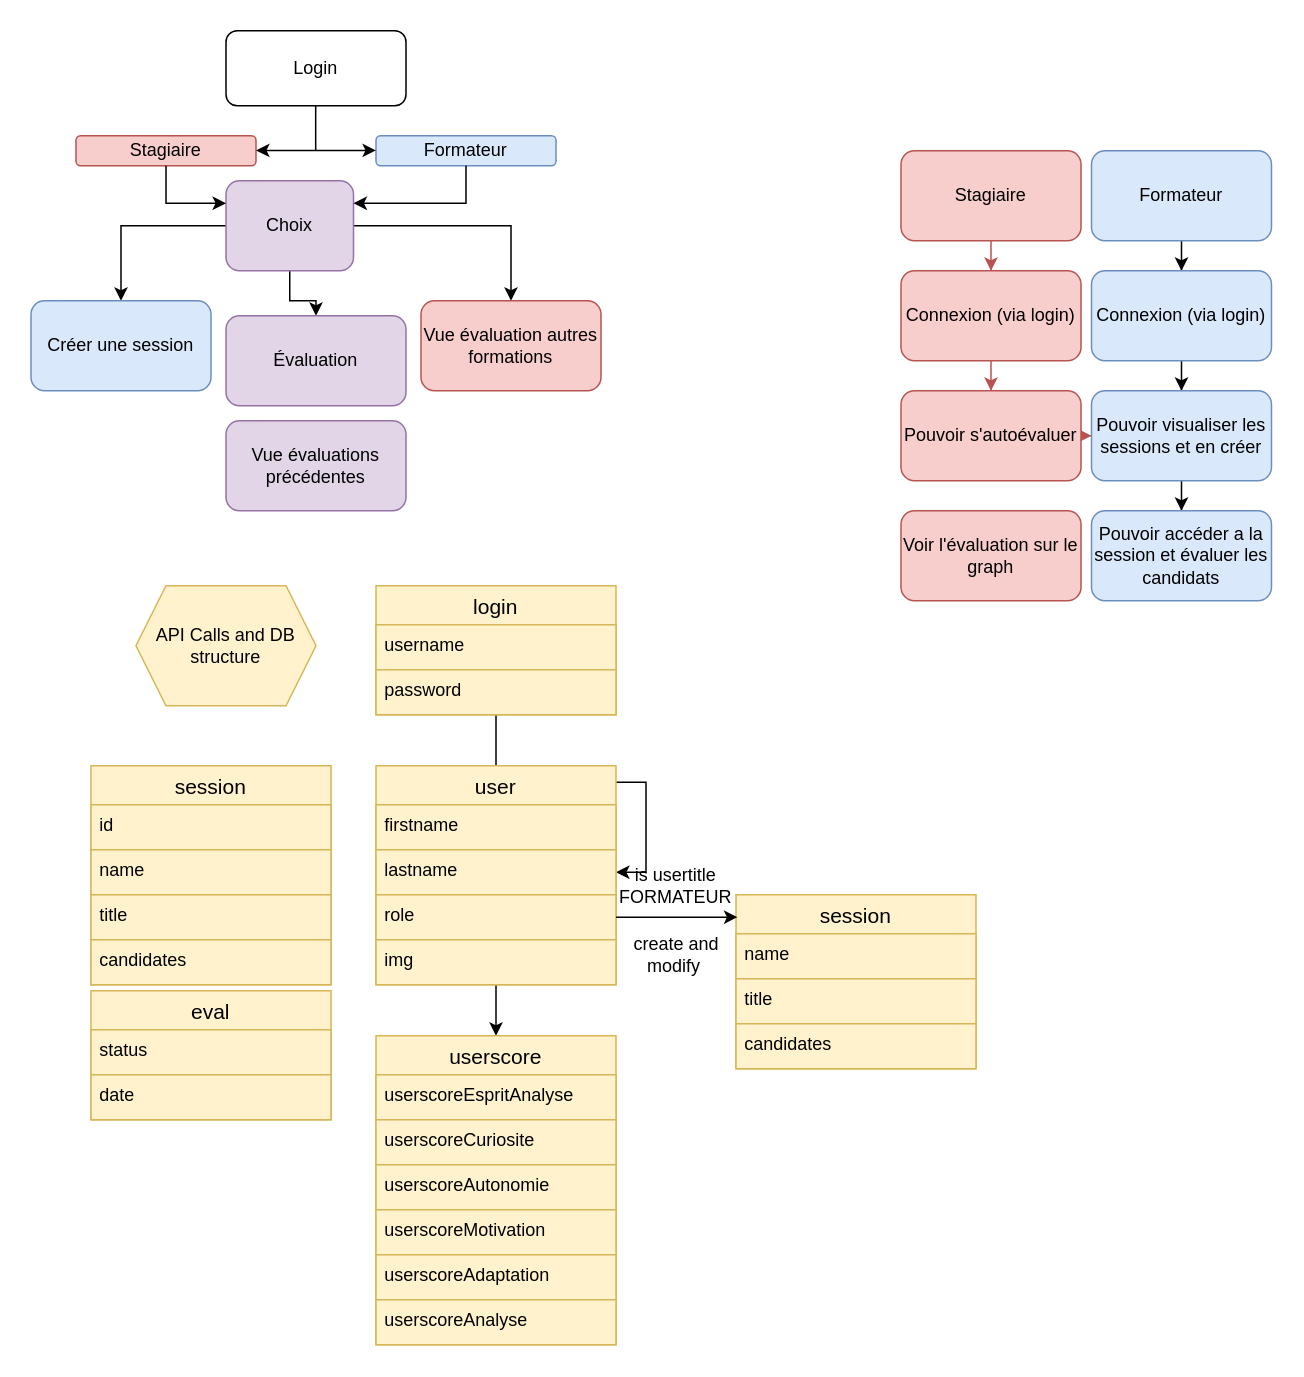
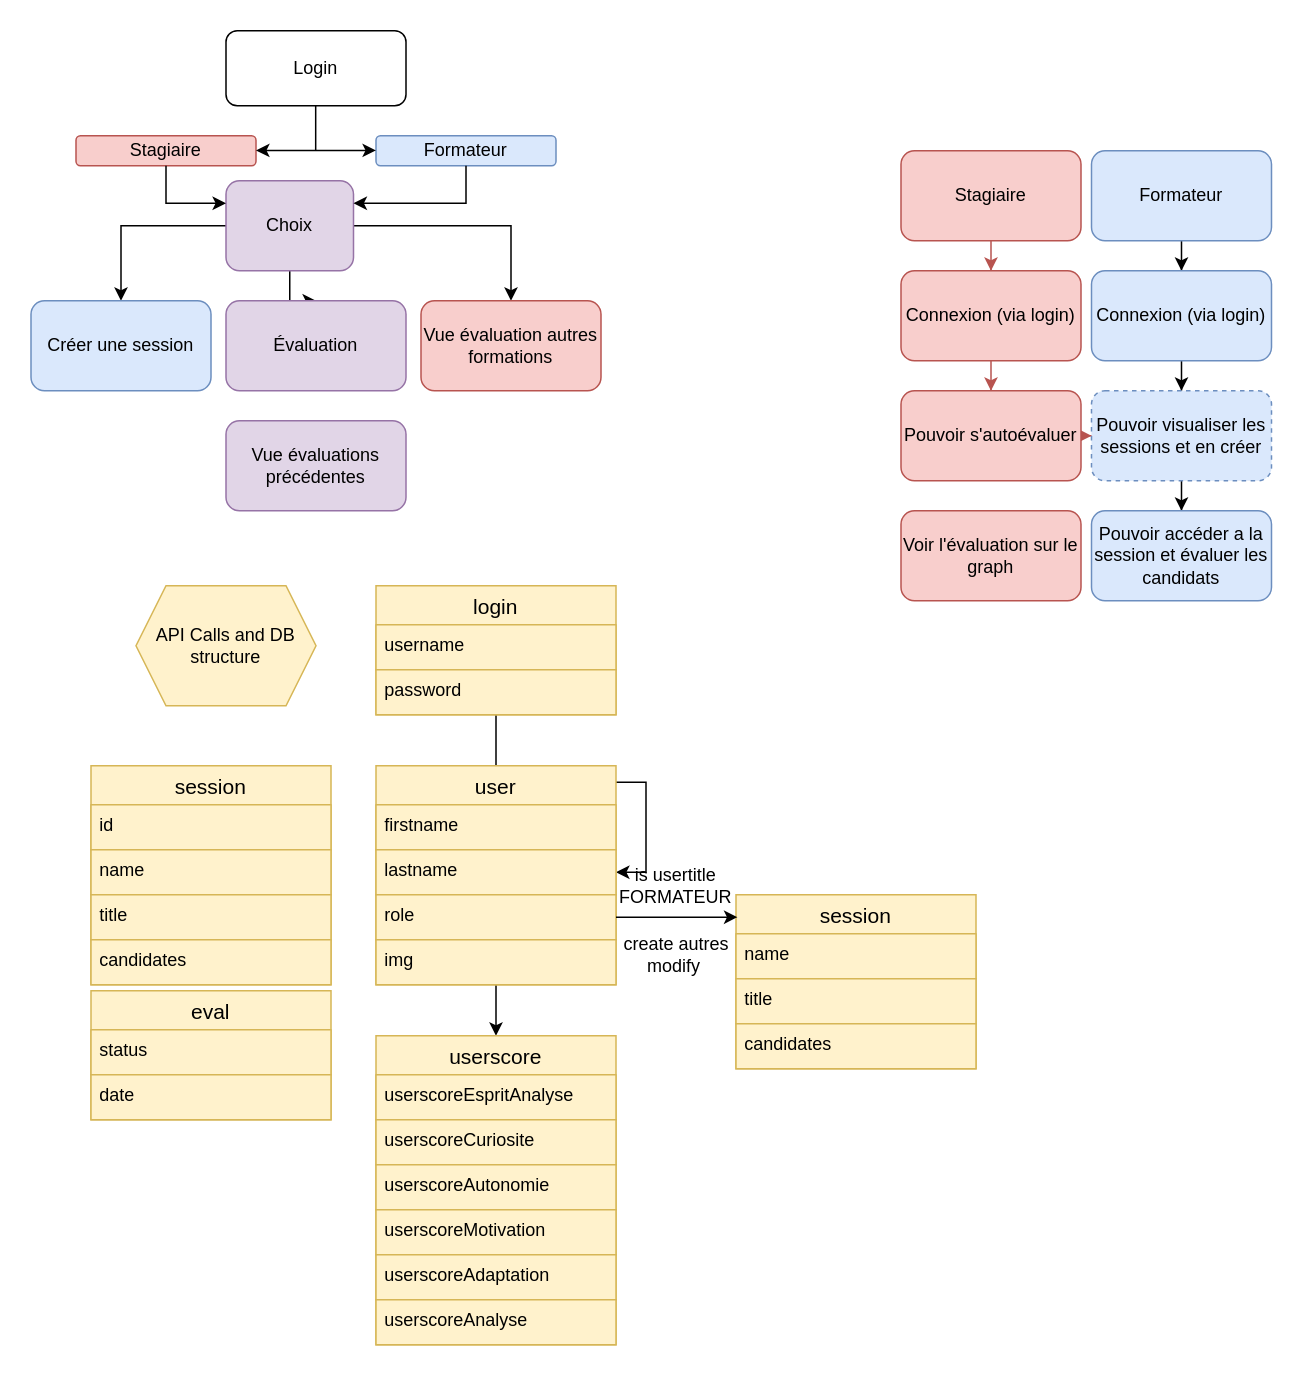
  <mxCell id="0" />
  <mxCell id="1" parent="0" />
  <mxCell id="2" style="edgeStyle=orthogonalEdgeStyle;rounded=0;orthogonalLoop=1;jettySize=auto;html=1;" parent="1" source="5" target="7" edge="1"><mxGeometry relative="1" as="geometry" /></mxCell>
  <mxCell id="3" value="" style="edgeStyle=orthogonalEdgeStyle;rounded=0;orthogonalLoop=1;jettySize=auto;html=1;" parent="1" source="5" target="8" edge="1"><mxGeometry relative="1" as="geometry" /></mxCell>
  <mxCell id="4" style="edgeStyle=orthogonalEdgeStyle;rounded=0;orthogonalLoop=1;jettySize=auto;html=1;entryX=0.5;entryY=0;entryDx=0;entryDy=0;" parent="1" source="5" target="9" edge="1"><mxGeometry relative="1" as="geometry" /></mxCell>
  <mxCell id="5" value="Choix" style="rounded=1;whiteSpace=wrap;html=1;fillColor=#e1d5e7;strokeColor=#9673a6;" parent="1" vertex="1"><mxGeometry x="150" y="120" width="85" height="60" as="geometry" /></mxCell>
  <mxCell id="6" value="Login" style="rounded=1;whiteSpace=wrap;html=1;" parent="1" vertex="1"><mxGeometry x="150" width="120" height="50" as="geometry" y="20" /></mxCell>
  <mxCell id="7" value="Créer une session" style="rounded=1;whiteSpace=wrap;html=1;fillColor=#dae8fc;strokeColor=#6c8ebf;" parent="1" vertex="1"><mxGeometry y="200" width="120" height="60" as="geometry" x="20" /></mxCell>
- <mxCell id="8" value="Évaluation" style="rounded=1;whiteSpace=wrap;html=1;fillColor=#e1d5e7;strokeColor=#9673a6;" parent="1" vertex="1"><mxGeometry x="150" y="210" width="120" height="60" as="geometry" /></mxCell>
+ <mxCell id="8" value="Évaluation" style="rounded=1;whiteSpace=wrap;html=1;fillColor=#e1d5e7;strokeColor=#9673a6;" parent="1" vertex="1"><mxGeometry x="150" y="200" width="120" height="60" as="geometry" /></mxCell>
  <mxCell id="9" value="Vue évaluation autres formations" style="rounded=1;whiteSpace=wrap;html=1;fillColor=#f8cecc;strokeColor=#b85450;" parent="1" vertex="1"><mxGeometry x="280" y="200" width="120" height="60" as="geometry" /></mxCell>
  <mxCell id="10" value="Stagiaire" style="rounded=1;whiteSpace=wrap;html=1;fillColor=#f8cecc;strokeColor=#b85450;" parent="1" vertex="1"><mxGeometry x="50" y="90" width="120" height="20" as="geometry" /></mxCell>
  <mxCell id="11" value="Formateur" style="rounded=1;whiteSpace=wrap;html=1;fillColor=#dae8fc;strokeColor=#6c8ebf;" parent="1" vertex="1"><mxGeometry x="250" y="90" width="120" height="20" as="geometry" /></mxCell>
  <mxCell id="12" value="" style="endArrow=none;html=1;rounded=0;" parent="1" edge="1"><mxGeometry width="50" height="50" relative="1" as="geometry"><mxPoint x="209.79" y="100" as="sourcePoint" /><mxPoint x="209.79" y="70" as="targetPoint" /><Array as="points"><mxPoint x="209.79" y="80" /></Array></mxGeometry></mxCell>
  <mxCell id="13" value="" style="endArrow=classic;html=1;rounded=0;entryX=0;entryY=0.5;entryDx=0;entryDy=0;" parent="1" edge="1"><mxGeometry width="50" height="50" relative="1" as="geometry"><mxPoint x="210" y="99.79" as="sourcePoint" /><mxPoint x="250" y="99.79" as="targetPoint" /></mxGeometry></mxCell>
  <mxCell id="14" value="" style="endArrow=classic;html=1;rounded=0;" parent="1" edge="1"><mxGeometry width="50" height="50" relative="1" as="geometry"><mxPoint x="210" y="99.79" as="sourcePoint" /><mxPoint x="170" y="99.79" as="targetPoint" /></mxGeometry></mxCell>
  <mxCell id="15" value="" style="endArrow=classic;html=1;rounded=0;entryX=0;entryY=0.25;entryDx=0;entryDy=0;" parent="1" target="5" edge="1"><mxGeometry width="50" height="50" relative="1" as="geometry"><mxPoint x="110" y="110" as="sourcePoint" /><mxPoint x="160" y="60" as="targetPoint" /><Array as="points"><mxPoint x="110" y="135" /></Array></mxGeometry></mxCell>
  <mxCell id="16" value="" style="endArrow=classic;html=1;rounded=0;entryX=1;entryY=0.25;entryDx=0;entryDy=0;" parent="1" target="5" edge="1"><mxGeometry width="50" height="50" relative="1" as="geometry"><mxPoint x="310" y="110" as="sourcePoint" /><mxPoint x="350" y="145" as="targetPoint" /><Array as="points"><mxPoint x="310" y="135" /></Array></mxGeometry></mxCell>
  <mxCell id="17" value="Vue évaluations précédentes" style="whiteSpace=wrap;html=1;fillColor=#e1d5e7;strokeColor=#9673a6;rounded=1;" parent="1" vertex="1"><mxGeometry x="150" y="280" width="120" height="60" as="geometry" /></mxCell>
  <mxCell id="18" value="" style="edgeStyle=orthogonalEdgeStyle;rounded=0;orthogonalLoop=1;jettySize=auto;html=1;fillColor=#f8cecc;strokeColor=#b85450;" edge="1" parent="1" source="19" target="56"><mxGeometry relative="1" as="geometry" /></mxCell>
  <mxCell id="19" value="Stagiaire" style="rounded=1;whiteSpace=wrap;html=1;fillColor=#f8cecc;strokeColor=#b85450;" parent="1" vertex="1"><mxGeometry x="600" y="100" width="120" height="60" as="geometry" /></mxCell>
  <mxCell id="20" value="" style="edgeStyle=orthogonalEdgeStyle;rounded=0;orthogonalLoop=1;jettySize=auto;html=1;" edge="1" parent="1" source="21" target="61"><mxGeometry relative="1" as="geometry" /></mxCell>
  <mxCell id="21" value="Formateur" style="rounded=1;whiteSpace=wrap;html=1;fillColor=#dae8fc;strokeColor=#6c8ebf;" parent="1" vertex="1"><mxGeometry x="727" y="100" width="120" height="60" as="geometry" /></mxCell>
  <mxCell id="22" value="eval" style="swimlane;fontStyle=0;childLayout=stackLayout;horizontal=1;startSize=26;horizontalStack=0;resizeParent=1;resizeParentMax=0;resizeLast=0;collapsible=1;marginBottom=0;align=center;fontSize=14;fillColor=#fff2cc;strokeColor=#d6b656;" parent="1" vertex="1"><mxGeometry x="60" y="660" width="160" height="86" as="geometry" /></mxCell>
  <mxCell id="23" value="status" style="text;strokeColor=#d6b656;fillColor=#fff2cc;spacingLeft=4;spacingRight=4;overflow=hidden;rotatable=0;points=[[0,0.5],[1,0.5]];portConstraint=eastwest;fontSize=12;whiteSpace=wrap;html=1;" parent="22" vertex="1"><mxGeometry y="26" width="160" height="30" as="geometry" /></mxCell>
  <mxCell id="24" value="date" style="text;strokeColor=#d6b656;fillColor=#fff2cc;spacingLeft=4;spacingRight=4;overflow=hidden;rotatable=0;points=[[0,0.5],[1,0.5]];portConstraint=eastwest;fontSize=12;whiteSpace=wrap;html=1;" parent="22" vertex="1"><mxGeometry y="56" width="160" height="30" as="geometry" /></mxCell>
  <mxCell id="25" value="" style="edgeStyle=orthogonalEdgeStyle;rounded=0;orthogonalLoop=1;jettySize=auto;html=1;" parent="1" source="26" target="32" edge="1"><mxGeometry relative="1" as="geometry"><Array as="points"><mxPoint x="330" y="521" /><mxPoint x="430" y="521" /><mxPoint x="430" y="581" /></Array></mxGeometry></mxCell>
  <mxCell id="26" value="login" style="swimlane;fontStyle=0;childLayout=stackLayout;horizontal=1;startSize=26;horizontalStack=0;resizeParent=1;resizeParentMax=0;resizeLast=0;collapsible=1;marginBottom=0;align=center;fontSize=14;fillColor=#fff2cc;strokeColor=#d6b656;" parent="1" vertex="1"><mxGeometry x="250" y="390" width="160" height="86" as="geometry" /></mxCell>
  <mxCell id="27" value="username" style="text;strokeColor=#d6b656;fillColor=#fff2cc;spacingLeft=4;spacingRight=4;overflow=hidden;rotatable=0;points=[[0,0.5],[1,0.5]];portConstraint=eastwest;fontSize=12;whiteSpace=wrap;html=1;" parent="26" vertex="1"><mxGeometry y="26" width="160" height="30" as="geometry" /></mxCell>
  <mxCell id="28" value="password" style="text;strokeColor=#d6b656;fillColor=#fff2cc;spacingLeft=4;spacingRight=4;overflow=hidden;rotatable=0;points=[[0,0.5],[1,0.5]];portConstraint=eastwest;fontSize=12;whiteSpace=wrap;html=1;" parent="26" vertex="1"><mxGeometry y="56" width="160" height="30" as="geometry" /></mxCell>
  <mxCell id="29" style="edgeStyle=orthogonalEdgeStyle;rounded=0;orthogonalLoop=1;jettySize=auto;html=1;entryX=0.5;entryY=0;entryDx=0;entryDy=0;" parent="1" source="30" target="44" edge="1"><mxGeometry relative="1" as="geometry" /></mxCell>
  <mxCell id="30" value="user" style="swimlane;fontStyle=0;childLayout=stackLayout;horizontal=1;startSize=26;horizontalStack=0;resizeParent=1;resizeParentMax=0;resizeLast=0;collapsible=1;marginBottom=0;align=center;fontSize=14;fillColor=#fff2cc;strokeColor=#d6b656;" parent="1" vertex="1"><mxGeometry x="250" y="510" width="160" height="146" as="geometry" /></mxCell>
  <mxCell id="31" value="firstname" style="text;strokeColor=#d6b656;fillColor=#fff2cc;spacingLeft=4;spacingRight=4;overflow=hidden;rotatable=0;points=[[0,0.5],[1,0.5]];portConstraint=eastwest;fontSize=12;whiteSpace=wrap;html=1;" parent="30" vertex="1"><mxGeometry y="26" width="160" height="30" as="geometry" /></mxCell>
  <mxCell id="32" value="lastname" style="text;strokeColor=#d6b656;fillColor=#fff2cc;spacingLeft=4;spacingRight=4;overflow=hidden;rotatable=0;points=[[0,0.5],[1,0.5]];portConstraint=eastwest;fontSize=12;whiteSpace=wrap;html=1;" parent="30" vertex="1"><mxGeometry y="56" width="160" height="30" as="geometry" /></mxCell>
  <mxCell id="33" value="role" style="text;strokeColor=#d6b656;fillColor=#fff2cc;spacingLeft=4;spacingRight=4;overflow=hidden;rotatable=0;points=[[0,0.5],[1,0.5]];portConstraint=eastwest;fontSize=12;whiteSpace=wrap;html=1;" parent="30" vertex="1"><mxGeometry y="86" width="160" height="30" as="geometry" /></mxCell>
  <mxCell id="34" value="img" style="text;strokeColor=#d6b656;fillColor=#fff2cc;spacingLeft=4;spacingRight=4;overflow=hidden;rotatable=0;points=[[0,0.5],[1,0.5]];portConstraint=eastwest;fontSize=12;whiteSpace=wrap;html=1;" parent="30" vertex="1"><mxGeometry y="116" width="160" height="30" as="geometry" /></mxCell>
  <mxCell id="35" value="session" style="swimlane;fontStyle=0;childLayout=stackLayout;horizontal=1;startSize=26;horizontalStack=0;resizeParent=1;resizeParentMax=0;resizeLast=0;collapsible=1;marginBottom=0;align=center;fontSize=14;fillColor=#fff2cc;strokeColor=#d6b656;" parent="1" vertex="1"><mxGeometry x="60" y="510" width="160" height="146" as="geometry" /></mxCell>
  <mxCell id="36" value="id" style="text;strokeColor=#d6b656;fillColor=#fff2cc;spacingLeft=4;spacingRight=4;overflow=hidden;rotatable=0;points=[[0,0.5],[1,0.5]];portConstraint=eastwest;fontSize=12;whiteSpace=wrap;html=1;" parent="35" vertex="1"><mxGeometry y="26" width="160" height="30" as="geometry" /></mxCell>
  <mxCell id="37" value="name" style="text;strokeColor=#d6b656;fillColor=#fff2cc;spacingLeft=4;spacingRight=4;overflow=hidden;rotatable=0;points=[[0,0.5],[1,0.5]];portConstraint=eastwest;fontSize=12;whiteSpace=wrap;html=1;" parent="35" vertex="1"><mxGeometry y="56" width="160" height="30" as="geometry" /></mxCell>
  <mxCell id="38" value="title" style="text;strokeColor=#d6b656;fillColor=#fff2cc;spacingLeft=4;spacingRight=4;overflow=hidden;rotatable=0;points=[[0,0.5],[1,0.5]];portConstraint=eastwest;fontSize=12;whiteSpace=wrap;html=1;" parent="35" vertex="1"><mxGeometry y="86" width="160" height="30" as="geometry" /></mxCell>
  <mxCell id="39" value="candidates" style="text;strokeColor=#d6b656;fillColor=#fff2cc;spacingLeft=4;spacingRight=4;overflow=hidden;rotatable=0;points=[[0,0.5],[1,0.5]];portConstraint=eastwest;fontSize=12;whiteSpace=wrap;html=1;" parent="35" vertex="1"><mxGeometry y="116" width="160" height="30" as="geometry" /></mxCell>
  <mxCell id="40" value="session" style="swimlane;fontStyle=0;childLayout=stackLayout;horizontal=1;startSize=26;horizontalStack=0;resizeParent=1;resizeParentMax=0;resizeLast=0;collapsible=1;marginBottom=0;align=center;fontSize=14;fillColor=#fff2cc;strokeColor=#d6b656;" parent="1" vertex="1"><mxGeometry x="490" y="596" width="160" height="116" as="geometry" /></mxCell>
  <mxCell id="41" value="name" style="text;strokeColor=#d6b656;fillColor=#fff2cc;spacingLeft=4;spacingRight=4;overflow=hidden;rotatable=0;points=[[0,0.5],[1,0.5]];portConstraint=eastwest;fontSize=12;whiteSpace=wrap;html=1;" parent="40" vertex="1"><mxGeometry y="26" width="160" height="30" as="geometry" /></mxCell>
  <mxCell id="42" value="title" style="text;strokeColor=#d6b656;fillColor=#fff2cc;spacingLeft=4;spacingRight=4;overflow=hidden;rotatable=0;points=[[0,0.5],[1,0.5]];portConstraint=eastwest;fontSize=12;whiteSpace=wrap;html=1;" parent="40" vertex="1"><mxGeometry y="56" width="160" height="30" as="geometry" /></mxCell>
  <mxCell id="43" value="candidates" style="text;strokeColor=#d6b656;fillColor=#fff2cc;spacingLeft=4;spacingRight=4;overflow=hidden;rotatable=0;points=[[0,0.5],[1,0.5]];portConstraint=eastwest;fontSize=12;whiteSpace=wrap;html=1;" parent="40" vertex="1"><mxGeometry y="86" width="160" height="30" as="geometry" /></mxCell>
  <mxCell id="44" value="userscore" style="swimlane;fontStyle=0;childLayout=stackLayout;horizontal=1;startSize=26;horizontalStack=0;resizeParent=1;resizeParentMax=0;resizeLast=0;collapsible=1;marginBottom=0;align=center;fontSize=14;fillColor=#fff2cc;strokeColor=#d6b656;" parent="1" vertex="1"><mxGeometry x="250" y="690" width="160" height="206" as="geometry" /></mxCell>
  <mxCell id="45" value="userscoreEspritAnalyse" style="text;strokeColor=#d6b656;fillColor=#fff2cc;spacingLeft=4;spacingRight=4;overflow=hidden;rotatable=0;points=[[0,0.5],[1,0.5]];portConstraint=eastwest;fontSize=12;whiteSpace=wrap;html=1;" parent="44" vertex="1"><mxGeometry y="26" width="160" height="30" as="geometry" /></mxCell>
  <mxCell id="46" value="userscoreCuriosite" style="text;strokeColor=#d6b656;fillColor=#fff2cc;spacingLeft=4;spacingRight=4;overflow=hidden;rotatable=0;points=[[0,0.5],[1,0.5]];portConstraint=eastwest;fontSize=12;whiteSpace=wrap;html=1;" parent="44" vertex="1"><mxGeometry y="56" width="160" height="30" as="geometry" /></mxCell>
  <mxCell id="47" value="userscoreAutonomie" style="text;strokeColor=#d6b656;fillColor=#fff2cc;spacingLeft=4;spacingRight=4;overflow=hidden;rotatable=0;points=[[0,0.5],[1,0.5]];portConstraint=eastwest;fontSize=12;whiteSpace=wrap;html=1;" parent="44" vertex="1"><mxGeometry y="86" width="160" height="30" as="geometry" /></mxCell>
  <mxCell id="48" value="userscoreMotivation" style="text;strokeColor=#d6b656;fillColor=#fff2cc;spacingLeft=4;spacingRight=4;overflow=hidden;rotatable=0;points=[[0,0.5],[1,0.5]];portConstraint=eastwest;fontSize=12;whiteSpace=wrap;html=1;" parent="44" vertex="1"><mxGeometry y="116" width="160" height="30" as="geometry" /></mxCell>
  <mxCell id="49" value="userscoreAdaptation" style="text;strokeColor=#d6b656;fillColor=#fff2cc;spacingLeft=4;spacingRight=4;overflow=hidden;rotatable=0;points=[[0,0.5],[1,0.5]];portConstraint=eastwest;fontSize=12;whiteSpace=wrap;html=1;" parent="44" vertex="1"><mxGeometry y="146" width="160" height="30" as="geometry" /></mxCell>
  <mxCell id="50" value="userscoreAnalyse" style="text;strokeColor=#d6b656;fillColor=#fff2cc;spacingLeft=4;spacingRight=4;overflow=hidden;rotatable=0;points=[[0,0.5],[1,0.5]];portConstraint=eastwest;fontSize=12;whiteSpace=wrap;html=1;" parent="44" vertex="1"><mxGeometry y="176" width="160" height="30" as="geometry" /></mxCell>
  <mxCell id="51" style="edgeStyle=orthogonalEdgeStyle;rounded=0;orthogonalLoop=1;jettySize=auto;html=1;exitX=1;exitY=0.5;exitDx=0;exitDy=0;entryX=0.006;entryY=0.129;entryDx=0;entryDy=0;entryPerimeter=0;" parent="1" source="33" target="40" edge="1"><mxGeometry relative="1" as="geometry" /></mxCell>
  <mxCell id="52" value="is usertitle&lt;br&gt;FORMATEUR" style="text;align=center;html=1;verticalAlign=middle;whiteSpace=wrap;rounded=0;" parent="1" vertex="1"><mxGeometry x="420" y="575" width="60" height="30" as="geometry" /></mxCell>
- <mxCell id="53" value="create and&lt;br&gt;modify&amp;nbsp;" style="text;html=1;align=center;verticalAlign=middle;resizable=0;points=[];autosize=1;" parent="1" vertex="1"><mxGeometry x="410" y="616" width="80" height="40" as="geometry" /></mxCell>
+ <mxCell id="53" value="create autres&lt;br&gt;modify&amp;nbsp;" style="text;html=1;align=center;verticalAlign=middle;resizable=0;points=[];autosize=1;" parent="1" vertex="1"><mxGeometry x="410" y="616" width="80" height="40" as="geometry" /></mxCell>
  <mxCell id="54" value="API Calls and DB structure" style="shape=hexagon;perimeter=hexagonPerimeter2;whiteSpace=wrap;html=1;fixedSize=1;fillColor=#fff2cc;strokeColor=#d6b656;" parent="1" vertex="1"><mxGeometry x="90" y="390" width="120" height="80" as="geometry" /></mxCell>
  <mxCell id="55" value="" style="edgeStyle=orthogonalEdgeStyle;rounded=0;orthogonalLoop=1;jettySize=auto;html=1;fillColor=#f8cecc;strokeColor=#b85450;" edge="1" parent="1" source="56" target="58"><mxGeometry relative="1" as="geometry" /></mxCell>
  <mxCell id="56" value="Connexion (via login)" style="rounded=1;whiteSpace=wrap;html=1;fillColor=#f8cecc;strokeColor=#b85450;" vertex="1" parent="1"><mxGeometry x="600" y="180" width="120" height="60" as="geometry" /></mxCell>
  <mxCell id="57" value="" style="edgeStyle=orthogonalEdgeStyle;rounded=0;orthogonalLoop=1;jettySize=auto;html=1;fillColor=#f8cecc;strokeColor=#b85450;" edge="1" parent="1" source="58" target="63"><mxGeometry relative="1" as="geometry" /></mxCell>
  <mxCell id="58" value="Pouvoir s'autoévaluer" style="rounded=1;whiteSpace=wrap;html=1;fillColor=#f8cecc;strokeColor=#b85450;" vertex="1" parent="1"><mxGeometry x="600" y="260" width="120" height="60" as="geometry" /></mxCell>
  <mxCell id="59" value="Voir l'évaluation sur le graph" style="rounded=1;whiteSpace=wrap;html=1;fillColor=#f8cecc;strokeColor=#b85450;" vertex="1" parent="1"><mxGeometry x="600" y="340" width="120" height="60" as="geometry" /></mxCell>
  <mxCell id="60" value="" style="edgeStyle=orthogonalEdgeStyle;rounded=0;orthogonalLoop=1;jettySize=auto;html=1;" edge="1" parent="1" source="61" target="63"><mxGeometry relative="1" as="geometry" /></mxCell>
  <mxCell id="61" value="Connexion (via login)" style="rounded=1;whiteSpace=wrap;html=1;fillColor=#dae8fc;strokeColor=#6c8ebf;" vertex="1" parent="1"><mxGeometry x="727" y="180" width="120" height="60" as="geometry" /></mxCell>
  <mxCell id="62" value="" style="edgeStyle=orthogonalEdgeStyle;rounded=0;orthogonalLoop=1;jettySize=auto;html=1;" edge="1" parent="1" source="63" target="64"><mxGeometry relative="1" as="geometry" /></mxCell>
- <mxCell id="63" value="Pouvoir visualiser les sessions et en créer" style="rounded=1;whiteSpace=wrap;html=1;fillColor=#dae8fc;strokeColor=#6c8ebf;" vertex="1" parent="1"><mxGeometry x="727" y="260" width="120" height="60" as="geometry" /></mxCell>
+ <mxCell id="63" value="Pouvoir visualiser les sessions et en créer" style="rounded=1;whiteSpace=wrap;html=1;fillColor=#dae8fc;strokeColor=#6c8ebf;dashed=1;" vertex="1" parent="1"><mxGeometry x="727" y="260" width="120" height="60" as="geometry" /></mxCell>
  <mxCell id="64" value="Pouvoir accéder a la session et évaluer les candidats" style="rounded=1;whiteSpace=wrap;html=1;fillColor=#dae8fc;strokeColor=#6c8ebf;" vertex="1" parent="1"><mxGeometry x="727" y="340" width="120" height="60" as="geometry" /></mxCell>
